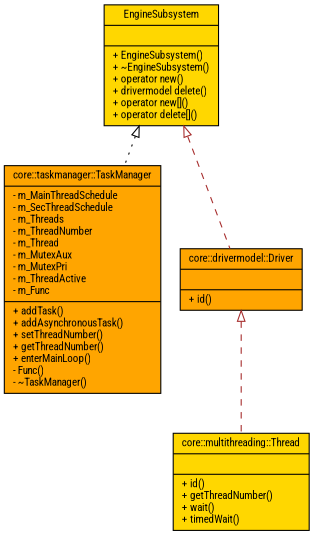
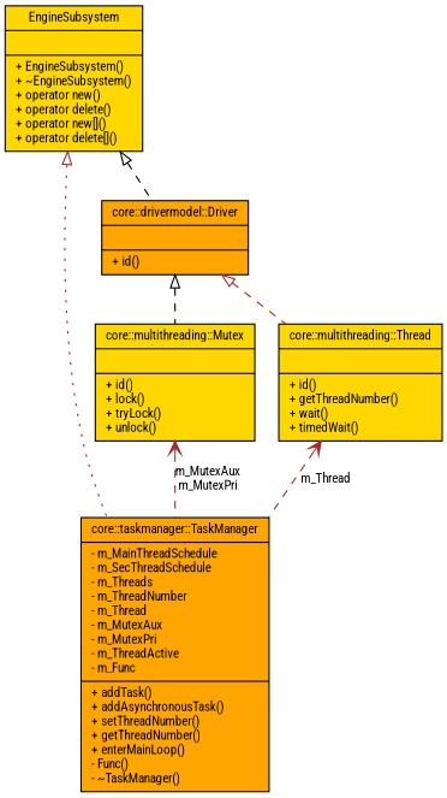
  digraph {
    fontname="Roboto Condensed"
    node [color=black fillcolor=gold fontname="Roboto Condensed" fontsize=10 shape=record style=filled]
    edge [arrowtail=empty color=brown dir=back fontname="Roboto Condensed" fontsize=10 labelfontname=FreeSans labelfontsize=10 style=dashed]
    n1 [fillcolor=orange fontcolor=black height=0.2 label="{core::taskmanager::TaskManager\n|- m_MainThreadSchedule\l- m_SecThreadSchedule\l- m_Threads\l- m_ThreadNumber\l- m_Thread\l- m_MutexAux\l- m_MutexPri\l- m_ThreadActive\l- m_Func\l|+ addTask()\l+ addAsynchronousTask()\l+ setThreadNumber()\l+ getThreadNumber()\l+ enterMainLoop()\l- Func()\l- ~TaskManager()\l}" width=0.4]
-   n2 [height=0.2 label="{EngineSubsystem\n||+ EngineSubsystem()\l+ ~EngineSubsystem()\l+ operator new()\l+ drivermodel delete()\l+ operator new[]()\l+ operator delete[]()\l}" width=0.4]
+   n2 [height=0.2 label="{EngineSubsystem\n||+ EngineSubsystem()\l+ ~EngineSubsystem()\l+ operator new()\l+ operator delete()\l+ operator new[]()\l+ operator delete[]()\l}" width=0.4]
    n3 [fillcolor=orange height=0.2 label="{core::drivermodel::Driver\n||+ id()\l}" width=0.4]
+   n4 [height=0.2 label="{core::multithreading::Mutex\n||+ id()\l+ lock()\l+ tryLock()\l+ unlock()\l}" width=0.4]
    n5 [height=0.2 label="{core::multithreading::Thread\n||+ id()\l+ getThreadNumber()\l+ wait()\l+ timedWait()\l}" width=0.4]
-   n2 -> n1 [color=black style=dotted]
-   n2 -> n3
+   n2 -> n1 [style=dotted]
+   n2 -> n3 [color=black]
+   n3 -> n4 [color=black]
    n3 -> n5
+   n4 -> n1 [arrowtail=open label="m_MutexAux\nm_MutexPri"]
+   n5 -> n1 [arrowtail=open label=m_Thread]
  }
